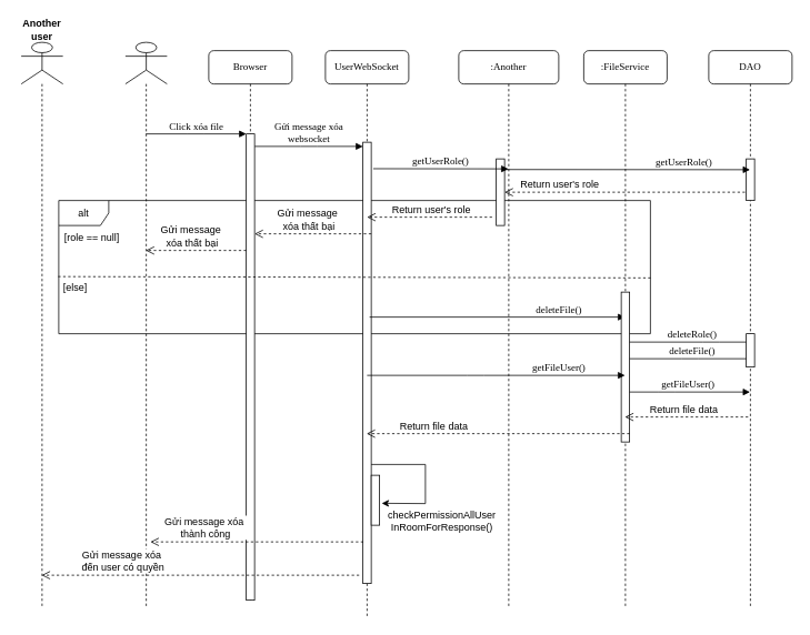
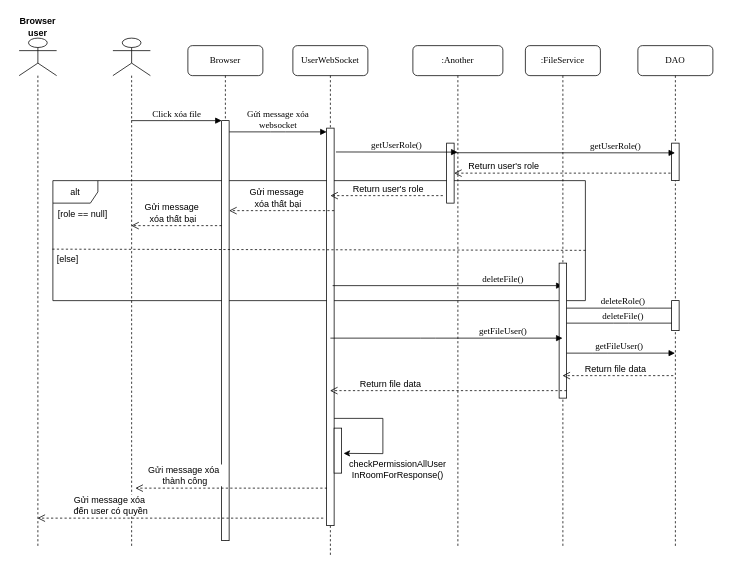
  <mxCell id="0" />
  <mxCell id="1" parent="0" />
  <mxCell id="2" value="alt" style="shape=umlFrame;whiteSpace=wrap;html=1;" vertex="1" parent="1"><mxGeometry x="70" y="240" width="710" height="160" as="geometry" /></mxCell>
  <mxCell id="3" value="UserWebSocket" style="shape=umlLifeline;perimeter=lifelinePerimeter;whiteSpace=wrap;html=1;container=1;collapsible=0;recursiveResize=0;outlineConnect=0;rounded=1;shadow=0;comic=0;labelBackgroundColor=none;strokeWidth=1;fontFamily=Verdana;fontSize=12;align=center;" vertex="1" parent="1"><mxGeometry x="390" y="60" width="100" height="680" as="geometry" /></mxCell>
  <mxCell id="4" value="Gửi message xóa&lt;br&gt;websocket&lt;br&gt;" style="html=1;verticalAlign=bottom;endArrow=block;entryX=0;entryY=0;labelBackgroundColor=none;fontFamily=Verdana;fontSize=12;edgeStyle=elbowEdgeStyle;elbow=vertical;" edge="1" parent="3" source="21"><mxGeometry relative="1" as="geometry"><mxPoint x="-75.5" y="115" as="sourcePoint" /><mxPoint x="45" y="115" as="targetPoint" /></mxGeometry></mxCell>
  <mxCell id="5" value="" style="html=1;points=[];perimeter=orthogonalPerimeter;" vertex="1" parent="3"><mxGeometry x="45" y="110" width="10" height="530" as="geometry" /></mxCell>
  <mxCell id="6" value="" style="html=1;points=[];perimeter=orthogonalPerimeter;" vertex="1" parent="3"><mxGeometry x="55" y="510" width="10" height="60" as="geometry" /></mxCell>
  <mxCell id="7" value="" style="endArrow=classic;html=1;rounded=0;entryX=1.259;entryY=0.561;entryDx=0;entryDy=0;entryPerimeter=0;" edge="1" parent="3" source="5" target="6"><mxGeometry width="50" height="50" relative="1" as="geometry"><mxPoint x="-10" y="550" as="sourcePoint" /><mxPoint x="120" y="530" as="targetPoint" /><Array as="points"><mxPoint x="120" y="497" /><mxPoint x="120" y="544" /></Array></mxGeometry></mxCell>
  <mxCell id="8" value=":Another" style="shape=umlLifeline;perimeter=lifelinePerimeter;whiteSpace=wrap;html=1;container=1;collapsible=0;recursiveResize=0;outlineConnect=0;rounded=1;shadow=0;comic=0;labelBackgroundColor=none;strokeWidth=1;fontFamily=Verdana;fontSize=12;align=center;" vertex="1" parent="1"><mxGeometry x="550" y="60" width="120" height="670" as="geometry" /></mxCell>
  <mxCell id="9" value="" style="html=1;points=[];perimeter=orthogonalPerimeter;" vertex="1" parent="8"><mxGeometry x="45" y="130" width="10" height="80" as="geometry" /></mxCell>
  <mxCell id="10" value="&lt;span style=&quot;font-size: 12px;&quot;&gt;Return user's role&lt;/span&gt;" style="html=1;verticalAlign=bottom;endArrow=open;dashed=1;endSize=8;rounded=0;" edge="1" parent="8" source="14"><mxGeometry x="0.559" relative="1" as="geometry"><mxPoint x="370" y="170" as="sourcePoint" /><mxPoint x="55" y="170" as="targetPoint" /><mxPoint x="1" as="offset" /></mxGeometry></mxCell>
  <mxCell id="11" value="&lt;span style=&quot;font-size: 12px;&quot;&gt;Return user's role&lt;/span&gt;" style="html=1;verticalAlign=bottom;endArrow=open;dashed=1;endSize=8;rounded=0;" edge="1" parent="8"><mxGeometry x="-0.032" relative="1" as="geometry"><mxPoint x="40" y="200" as="sourcePoint" /><mxPoint x="-110" y="200" as="targetPoint" /><mxPoint as="offset" /></mxGeometry></mxCell>
  <mxCell id="12" value="deleteFile()" style="html=1;verticalAlign=bottom;endArrow=block;labelBackgroundColor=none;fontFamily=Verdana;fontSize=12;edgeStyle=elbowEdgeStyle;elbow=vertical;" edge="1" parent="8" target="24"><mxGeometry x="0.481" relative="1" as="geometry"><mxPoint x="-107" y="320" as="sourcePoint" /><mxPoint x="45" y="312.2" as="targetPoint" /><Array as="points"><mxPoint x="160" y="320" /><mxPoint x="20" y="295" /><mxPoint x="170" y="280" /><mxPoint x="180" y="300" /></Array><mxPoint as="offset" /></mxGeometry></mxCell>
  <mxCell id="13" value="checkPermissionAllUser&lt;br&gt;InRoomForResponse()" style="text;html=1;strokeColor=none;fillColor=none;align=center;verticalAlign=middle;whiteSpace=wrap;rounded=0;" vertex="1" parent="8"><mxGeometry x="-160" y="550" width="280" height="30" as="geometry" /></mxCell>
  <mxCell id="14" value="DAO" style="shape=umlLifeline;perimeter=lifelinePerimeter;whiteSpace=wrap;html=1;container=1;collapsible=0;recursiveResize=0;outlineConnect=0;rounded=1;shadow=0;comic=0;labelBackgroundColor=none;strokeWidth=1;fontFamily=Verdana;fontSize=12;align=center;" vertex="1" parent="1"><mxGeometry x="850" y="60" width="100" height="670" as="geometry" /></mxCell>
  <mxCell id="15" value="" style="html=1;points=[];perimeter=orthogonalPerimeter;" vertex="1" parent="14"><mxGeometry x="45" y="130" width="10" height="50" as="geometry" /></mxCell>
  <mxCell id="16" value="deleteRole()" style="html=1;verticalAlign=bottom;endArrow=block;labelBackgroundColor=none;fontFamily=Verdana;fontSize=12;edgeStyle=elbowEdgeStyle;elbow=vertical;" edge="1" parent="14" source="24"><mxGeometry x="0.035" relative="1" as="geometry"><mxPoint x="-251.6" y="350" as="sourcePoint" /><mxPoint x="55" y="350" as="targetPoint" /><mxPoint as="offset" /></mxGeometry></mxCell>
  <mxCell id="17" value="deleteFile()" style="html=1;verticalAlign=bottom;endArrow=block;labelBackgroundColor=none;fontFamily=Verdana;fontSize=12;edgeStyle=elbowEdgeStyle;elbow=vertical;" edge="1" parent="14"><mxGeometry x="0.035" relative="1" as="geometry"><mxPoint x="-100.5" y="370" as="sourcePoint" /><mxPoint x="55" y="370" as="targetPoint" /><mxPoint as="offset" /></mxGeometry></mxCell>
  <mxCell id="18" value="" style="html=1;points=[];perimeter=orthogonalPerimeter;" vertex="1" parent="14"><mxGeometry x="45" y="340" width="10" height="40" as="geometry" /></mxCell>
  <mxCell id="19" value="getFileUser()" style="html=1;verticalAlign=bottom;endArrow=block;labelBackgroundColor=none;fontFamily=Verdana;fontSize=12;edgeStyle=elbowEdgeStyle;elbow=vertical;" edge="1" parent="14" target="14"><mxGeometry relative="1" as="geometry"><mxPoint x="-100" y="410" as="sourcePoint" /><mxPoint x="30" y="410" as="targetPoint" /></mxGeometry></mxCell>
  <mxCell id="20" value="Browser" style="shape=umlLifeline;perimeter=lifelinePerimeter;whiteSpace=wrap;html=1;container=1;collapsible=0;recursiveResize=0;outlineConnect=0;rounded=1;shadow=0;comic=0;labelBackgroundColor=none;strokeWidth=1;fontFamily=Verdana;fontSize=12;align=center;" vertex="1" parent="1"><mxGeometry x="250" y="60" width="100" height="660" as="geometry" /></mxCell>
  <mxCell id="21" value="" style="html=1;points=[];perimeter=orthogonalPerimeter;" vertex="1" parent="20"><mxGeometry x="45" y="100" width="10" height="560" as="geometry" /></mxCell>
  <mxCell id="22" value="&lt;span style=&quot;font-size: 12px;&quot;&gt;Gửi message&amp;nbsp;&lt;br&gt;xóa thất bại&lt;br&gt;&lt;/span&gt;" style="html=1;verticalAlign=bottom;endArrow=open;dashed=1;endSize=8;rounded=0;" edge="1" parent="20" target="23"><mxGeometry x="0.079" relative="1" as="geometry"><mxPoint x="45" y="240" as="sourcePoint" /><mxPoint x="-95" y="240" as="targetPoint" /><mxPoint as="offset" /></mxGeometry></mxCell>
  <mxCell id="23" value="" style="shape=umlLifeline;participant=umlActor;perimeter=lifelinePerimeter;whiteSpace=wrap;html=1;container=1;collapsible=0;recursiveResize=0;verticalAlign=top;spacingTop=36;outlineConnect=0;fontSize=12;size=50;" vertex="1" parent="1"><mxGeometry x="150" y="50" width="50" height="680" as="geometry" /></mxCell>
  <mxCell id="24" value=":FileService" style="shape=umlLifeline;perimeter=lifelinePerimeter;whiteSpace=wrap;html=1;container=1;collapsible=0;recursiveResize=0;outlineConnect=0;rounded=1;shadow=0;comic=0;labelBackgroundColor=none;strokeWidth=1;fontFamily=Verdana;fontSize=12;align=center;" vertex="1" parent="1"><mxGeometry x="700" y="60" width="100" height="670" as="geometry" /></mxCell>
  <mxCell id="25" value="getUserRole()" style="html=1;verticalAlign=bottom;endArrow=block;labelBackgroundColor=none;fontFamily=Verdana;fontSize=12;edgeStyle=elbowEdgeStyle;elbow=vertical;exitX=1.24;exitY=0.06;exitDx=0;exitDy=0;exitPerimeter=0;" edge="1" parent="24" target="14"><mxGeometry x="0.464" relative="1" as="geometry"><mxPoint x="-97.1" y="142.8" as="sourcePoint" /><mxPoint x="20" y="143" as="targetPoint" /><mxPoint as="offset" /></mxGeometry></mxCell>
  <mxCell id="26" value="" style="html=1;points=[];perimeter=orthogonalPerimeter;" vertex="1" parent="24"><mxGeometry x="45" y="290" width="10" height="180" as="geometry" /></mxCell>
  <mxCell id="27" value="&lt;span style=&quot;font-size: 12px;&quot;&gt;Return file data&lt;/span&gt;" style="html=1;verticalAlign=bottom;endArrow=open;dashed=1;endSize=8;rounded=0;" edge="1" parent="24" target="3"><mxGeometry x="0.49" relative="1" as="geometry"><mxPoint x="55" y="460" as="sourcePoint" /><mxPoint x="-92.75" y="460" as="targetPoint" /><mxPoint as="offset" /></mxGeometry></mxCell>
  <mxCell id="28" value="" style="shape=umlLifeline;participant=umlActor;perimeter=lifelinePerimeter;whiteSpace=wrap;html=1;container=1;collapsible=0;recursiveResize=0;verticalAlign=top;spacingTop=36;outlineConnect=0;fontSize=12;size=50;" vertex="1" parent="1"><mxGeometry x="25" y="50" width="50" height="680" as="geometry" /></mxCell>
- <mxCell id="29" value="Another user" style="text;html=1;strokeColor=none;fillColor=none;align=center;verticalAlign=middle;whiteSpace=wrap;rounded=0;fontStyle=1" vertex="1" parent="1"><mxGeometry x="20" y="20" width="60" height="30" as="geometry" /></mxCell>
+ <mxCell id="29" value="Browser user" style="text;html=1;strokeColor=none;fillColor=none;align=center;verticalAlign=middle;whiteSpace=wrap;rounded=0;fontStyle=1" vertex="1" parent="1"><mxGeometry x="20" y="20" width="60" height="30" as="geometry" /></mxCell>
  <mxCell id="30" value="Click xóa file" style="html=1;verticalAlign=bottom;endArrow=block;entryX=0;entryY=0;labelBackgroundColor=none;fontFamily=Verdana;fontSize=12;edgeStyle=elbowEdgeStyle;elbow=vertical;" edge="1" parent="1"><mxGeometry relative="1" as="geometry"><mxPoint x="174.5" y="160" as="sourcePoint" /><mxPoint x="295" y="160" as="targetPoint" /></mxGeometry></mxCell>
  <mxCell id="31" value="getUserRole()" style="html=1;verticalAlign=bottom;endArrow=block;labelBackgroundColor=none;fontFamily=Verdana;fontSize=12;edgeStyle=elbowEdgeStyle;elbow=vertical;exitX=1.24;exitY=0.06;exitDx=0;exitDy=0;exitPerimeter=0;" edge="1" parent="1" source="5" target="8"><mxGeometry relative="1" as="geometry"><mxPoint x="450" y="185" as="sourcePoint" /><mxPoint x="570" y="185" as="targetPoint" /></mxGeometry></mxCell>
  <mxCell id="32" value="&lt;span style=&quot;font-size: 12px;&quot;&gt;Gửi message&amp;nbsp;&lt;br&gt;xóa thất bại&lt;br&gt;&lt;/span&gt;" style="html=1;verticalAlign=bottom;endArrow=open;dashed=1;endSize=8;rounded=0;" edge="1" parent="1" target="21"><mxGeometry x="0.071" relative="1" as="geometry"><mxPoint x="445" y="280" as="sourcePoint" /><mxPoint x="310" y="280" as="targetPoint" /><mxPoint as="offset" /></mxGeometry></mxCell>
  <mxCell id="33" value="" style="endArrow=none;dashed=1;html=1;rounded=0;exitX=-0.001;exitY=0.571;exitDx=0;exitDy=0;exitPerimeter=0;entryX=1.004;entryY=0.581;entryDx=0;entryDy=0;entryPerimeter=0;" edge="1" parent="1" source="2" target="2"><mxGeometry width="50" height="50" relative="1" as="geometry"><mxPoint x="360" y="370" as="sourcePoint" /><mxPoint x="410" y="320" as="targetPoint" /></mxGeometry></mxCell>
  <mxCell id="34" value="[role == null]" style="text;html=1;strokeColor=none;fillColor=none;align=center;verticalAlign=middle;whiteSpace=wrap;rounded=0;" vertex="1" parent="1"><mxGeometry x="70" y="270" width="80" height="30" as="geometry" /></mxCell>
  <mxCell id="35" value="[else]" style="text;html=1;strokeColor=none;fillColor=none;align=center;verticalAlign=middle;whiteSpace=wrap;rounded=0;" vertex="1" parent="1"><mxGeometry x="50" y="330" width="80" height="30" as="geometry" /></mxCell>
  <mxCell id="36" value="getFileUser()" style="html=1;verticalAlign=bottom;endArrow=block;labelBackgroundColor=none;fontFamily=Verdana;fontSize=12;edgeStyle=elbowEdgeStyle;elbow=vertical;exitX=1.24;exitY=0.06;exitDx=0;exitDy=0;exitPerimeter=0;" edge="1" parent="1" target="24"><mxGeometry x="0.486" relative="1" as="geometry"><mxPoint x="440" y="450" as="sourcePoint" /><mxPoint x="592.1" y="450.2" as="targetPoint" /><mxPoint as="offset" /></mxGeometry></mxCell>
  <mxCell id="37" value="&lt;span style=&quot;font-size: 12px;&quot;&gt;Return file data&lt;/span&gt;" style="html=1;verticalAlign=bottom;endArrow=open;dashed=1;endSize=8;rounded=0;" edge="1" parent="1" target="24"><mxGeometry x="0.046" relative="1" as="geometry"><mxPoint x="897.25" y="500" as="sourcePoint" /><mxPoint x="770" y="500" as="targetPoint" /><mxPoint as="offset" /></mxGeometry></mxCell>
  <mxCell id="38" value="&lt;span style=&quot;font-size: 12px;&quot;&gt;Gửi message xóa&amp;nbsp;&lt;br&gt;đến user có quyền&lt;br&gt;&lt;/span&gt;" style="html=1;verticalAlign=bottom;endArrow=open;dashed=1;endSize=8;rounded=0;" edge="1" parent="1" target="28"><mxGeometry x="0.49" relative="1" as="geometry"><mxPoint x="430.5" y="690" as="sourcePoint" /><mxPoint x="169.5" y="690" as="targetPoint" /><mxPoint as="offset" /></mxGeometry></mxCell>
  <mxCell id="39" value="&lt;span style=&quot;font-size: 12px;&quot;&gt;Gửi message xóa&amp;nbsp;&lt;br&gt;thành công&lt;br&gt;&lt;/span&gt;" style="html=1;verticalAlign=bottom;endArrow=open;dashed=1;endSize=8;rounded=0;" edge="1" parent="1"><mxGeometry x="0.49" relative="1" as="geometry"><mxPoint x="435.5" y="650" as="sourcePoint" /><mxPoint x="180" y="650" as="targetPoint" /><mxPoint as="offset" /></mxGeometry></mxCell>
